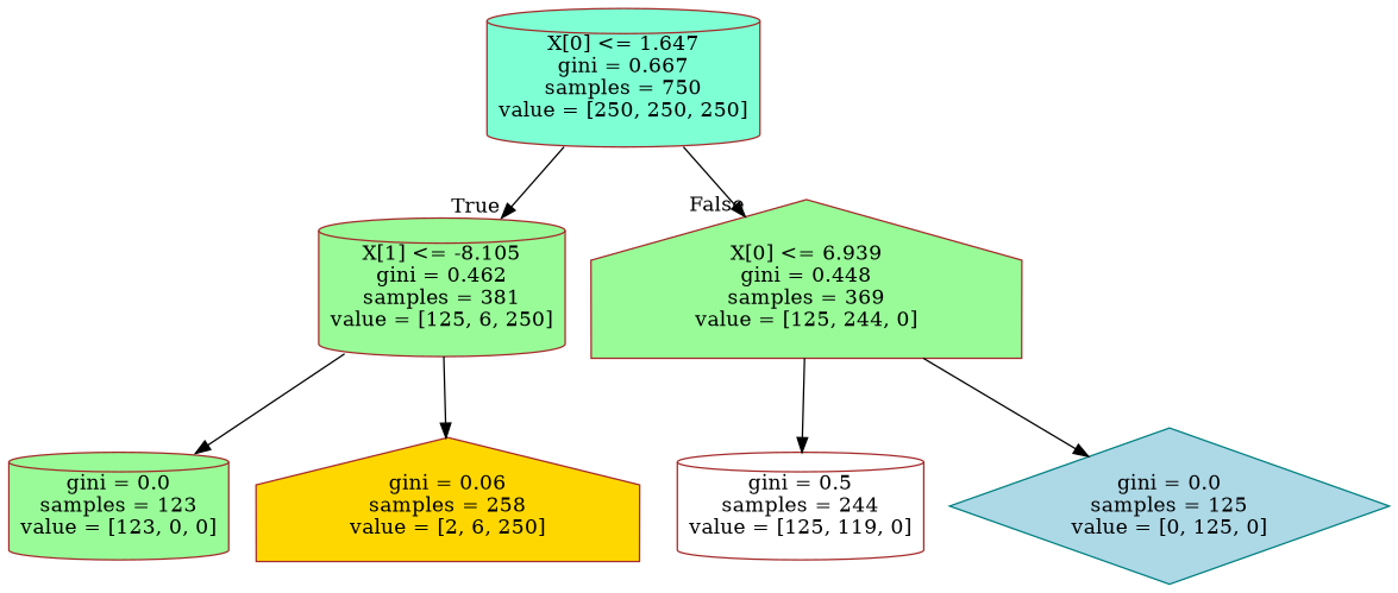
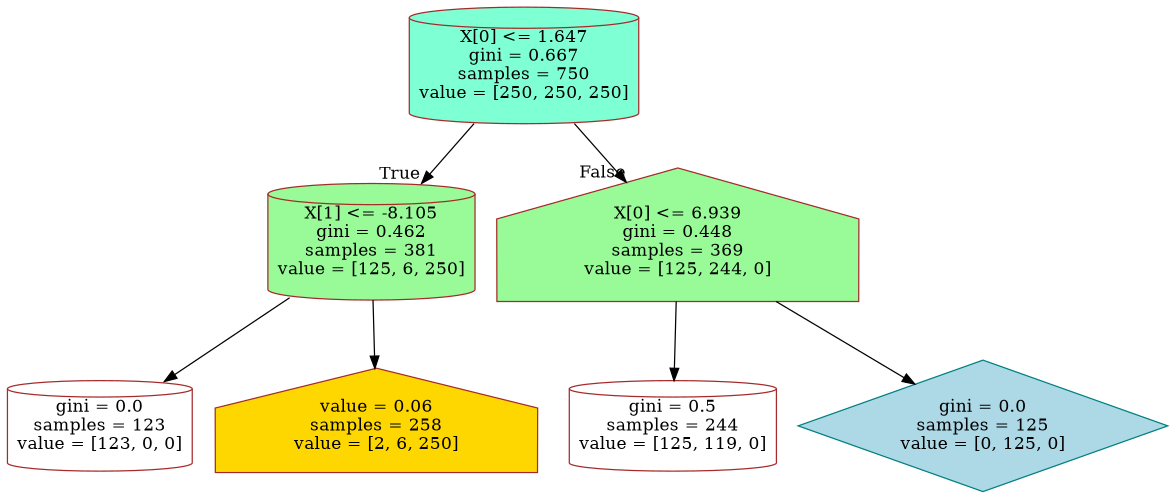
  digraph {
    node [color=brown fillcolor=palegreen shape=cylinder style=filled]
    n1 [fillcolor=aquamarine label="X[0] <= 1.647\ngini = 0.667\nsamples = 750\nvalue = [250, 250, 250]"]
    n2 [label="X[1] <= -8.105\ngini = 0.462\nsamples = 381\nvalue = [125, 6, 250]"]
    n3 [label="X[0] <= 6.939\ngini = 0.448\nsamples = 369\nvalue = [125, 244, 0]" shape=house]
-   n4 [label="gini = 0.0\nsamples = 123\nvalue = [123, 0, 0]"]
-   n5 [fillcolor=gold label="gini = 0.06\nsamples = 258\nvalue = [2, 6, 250]" shape=house]
+   n4 [fillcolor=white label="gini = 0.0\nsamples = 123\nvalue = [123, 0, 0]"]
+   n5 [fillcolor=gold label="value = 0.06\nsamples = 258\nvalue = [2, 6, 250]" shape=house]
    n6 [fillcolor=white label="gini = 0.5\nsamples = 244\nvalue = [125, 119, 0]"]
    n7 [color=teal fillcolor=lightblue label="gini = 0.0\nsamples = 125\nvalue = [0, 125, 0]" shape=diamond]
    n1 -> n2 [headlabel=True labelangle=45 labeldistance=2.5]
    n1 -> n3 [headlabel=False labelangle=-45 labeldistance=2.5]
    n2 -> n4
    n2 -> n5
    n3 -> n6
    n3 -> n7
  }
